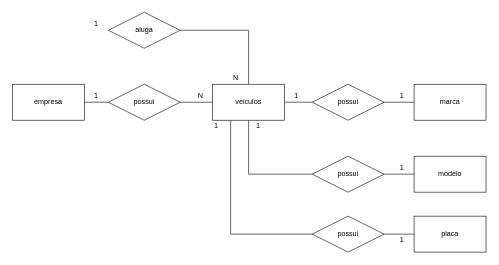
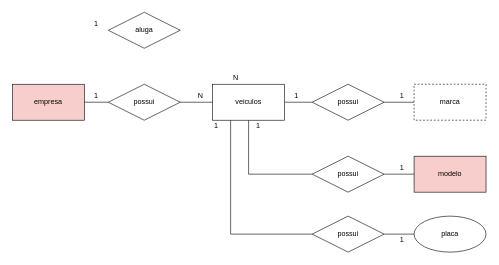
  <mxCell id="0" />
  <mxCell id="1" parent="0" />
  <mxCell id="2" style="edgeStyle=orthogonalEdgeStyle;rounded=0;orthogonalLoop=1;jettySize=auto;html=1;exitX=1;exitY=0.5;exitDx=0;exitDy=0;entryX=0;entryY=0.5;entryDx=0;entryDy=0;endArrow=none;endFill=0;" edge="1" parent="1" source="3" target="10"><mxGeometry relative="1" as="geometry" /></mxCell>
- <mxCell id="3" value="empresa" style="rounded=0;whiteSpace=wrap;html=1;" vertex="1" parent="1"><mxGeometry x="20" y="140" width="120" height="60" as="geometry" /></mxCell>
+ <mxCell id="3" value="empresa" style="rounded=0;whiteSpace=wrap;html=1;fillColor=#f8cecc;" vertex="1" parent="1"><mxGeometry x="20" y="140" width="120" height="60" as="geometry" /></mxCell>
  <mxCell id="4" style="edgeStyle=orthogonalEdgeStyle;rounded=0;orthogonalLoop=1;jettySize=auto;html=1;exitX=0;exitY=0.5;exitDx=0;exitDy=0;entryX=1;entryY=0.5;entryDx=0;entryDy=0;endArrow=none;endFill=0;" edge="1" parent="1" source="9" target="10"><mxGeometry relative="1" as="geometry" /></mxCell>
  <mxCell id="5" style="edgeStyle=orthogonalEdgeStyle;rounded=0;orthogonalLoop=1;jettySize=auto;html=1;exitX=1;exitY=0.5;exitDx=0;exitDy=0;entryX=0;entryY=0.5;entryDx=0;entryDy=0;endArrow=none;endFill=0;" edge="1" parent="1" source="9" target="13"><mxGeometry relative="1" as="geometry" /></mxCell>
  <mxCell id="6" style="edgeStyle=orthogonalEdgeStyle;rounded=0;orthogonalLoop=1;jettySize=auto;html=1;exitX=0.5;exitY=1;exitDx=0;exitDy=0;entryX=0;entryY=0.5;entryDx=0;entryDy=0;endArrow=none;endFill=0;" edge="1" parent="1" source="9" target="16"><mxGeometry relative="1" as="geometry" /></mxCell>
  <mxCell id="7" style="edgeStyle=orthogonalEdgeStyle;rounded=0;orthogonalLoop=1;jettySize=auto;html=1;exitX=0.25;exitY=1;exitDx=0;exitDy=0;entryX=0;entryY=0.5;entryDx=0;entryDy=0;endArrow=none;endFill=0;" edge="1" parent="1" source="9" target="19"><mxGeometry relative="1" as="geometry" /></mxCell>
- <mxCell id="8" style="edgeStyle=orthogonalEdgeStyle;rounded=0;orthogonalLoop=1;jettySize=auto;html=1;exitX=0.5;exitY=0;exitDx=0;exitDy=0;entryX=1;entryY=0.5;entryDx=0;entryDy=0;endArrow=none;endFill=0;" edge="1" parent="1" source="9" target="28"><mxGeometry relative="1" as="geometry" /></mxCell>
  <mxCell id="9" value="veiculos" style="rounded=0;whiteSpace=wrap;html=1;" vertex="1" parent="1"><mxGeometry x="354" y="140" width="120" height="60" as="geometry" /></mxCell>
  <mxCell id="10" value="possui" style="shape=rhombus;perimeter=rhombusPerimeter;whiteSpace=wrap;html=1;align=center;" vertex="1" parent="1"><mxGeometry x="180" y="140" width="120" height="60" as="geometry" /></mxCell>
  <mxCell id="11" value="1" style="text;html=1;strokeColor=none;fillColor=none;align=center;verticalAlign=middle;whiteSpace=wrap;rounded=0;" vertex="1" parent="1"><mxGeometry x="140" y="150" width="40" height="20" as="geometry" /></mxCell>
  <mxCell id="12" value="N" style="text;html=1;strokeColor=none;fillColor=none;align=center;verticalAlign=middle;whiteSpace=wrap;rounded=0;" vertex="1" parent="1"><mxGeometry x="314" y="150" width="40" height="20" as="geometry" /></mxCell>
  <mxCell id="13" value="possui" style="shape=rhombus;perimeter=rhombusPerimeter;whiteSpace=wrap;html=1;align=center;" vertex="1" parent="1"><mxGeometry x="520" y="140" width="120" height="60" as="geometry" /></mxCell>
  <mxCell id="14" style="edgeStyle=orthogonalEdgeStyle;rounded=0;orthogonalLoop=1;jettySize=auto;html=1;exitX=0;exitY=0.5;exitDx=0;exitDy=0;entryX=1;entryY=0.5;entryDx=0;entryDy=0;endArrow=none;endFill=0;" edge="1" parent="1" source="15" target="13"><mxGeometry relative="1" as="geometry" /></mxCell>
- <mxCell id="15" value="marca" style="rounded=0;whiteSpace=wrap;html=1;" vertex="1" parent="1"><mxGeometry x="690" y="140" width="120" height="60" as="geometry" /></mxCell>
+ <mxCell id="15" value="marca" style="rounded=0;whiteSpace=wrap;html=1;dashed=1;" vertex="1" parent="1"><mxGeometry x="690" y="140" width="120" height="60" as="geometry" /></mxCell>
  <mxCell id="16" value="possui" style="shape=rhombus;perimeter=rhombusPerimeter;whiteSpace=wrap;html=1;align=center;" vertex="1" parent="1"><mxGeometry x="520" y="260" width="120" height="60" as="geometry" /></mxCell>
  <mxCell id="17" style="edgeStyle=orthogonalEdgeStyle;rounded=0;orthogonalLoop=1;jettySize=auto;html=1;exitX=0;exitY=0.5;exitDx=0;exitDy=0;entryX=1;entryY=0.5;entryDx=0;entryDy=0;endArrow=none;endFill=0;" edge="1" parent="1" source="18" target="16"><mxGeometry relative="1" as="geometry" /></mxCell>
- <mxCell id="18" value="modelo" style="rounded=0;whiteSpace=wrap;html=1;" vertex="1" parent="1"><mxGeometry x="690" y="260" width="120" height="60" as="geometry" /></mxCell>
+ <mxCell id="18" value="modelo" style="rounded=0;whiteSpace=wrap;html=1;fillColor=#f8cecc;" vertex="1" parent="1"><mxGeometry x="690" y="260" width="120" height="60" as="geometry" /></mxCell>
  <mxCell id="19" value="possui" style="shape=rhombus;perimeter=rhombusPerimeter;whiteSpace=wrap;html=1;align=center;" vertex="1" parent="1"><mxGeometry x="520" y="360" width="120" height="60" as="geometry" /></mxCell>
  <mxCell id="20" style="edgeStyle=orthogonalEdgeStyle;rounded=0;orthogonalLoop=1;jettySize=auto;html=1;exitX=0;exitY=0.5;exitDx=0;exitDy=0;entryX=1;entryY=0.5;entryDx=0;entryDy=0;endArrow=none;endFill=0;" edge="1" parent="1" source="21" target="19"><mxGeometry relative="1" as="geometry" /></mxCell>
- <mxCell id="21" value="placa" style="rounded=0;whiteSpace=wrap;html=1;" vertex="1" parent="1"><mxGeometry x="690" y="360" width="120" height="60" as="geometry" /></mxCell>
+ <mxCell id="21" value="placa" style="ellipse;whiteSpace=wrap;html=1;" vertex="1" parent="1"><mxGeometry x="690" y="360" width="120" height="60" as="geometry" /></mxCell>
  <mxCell id="22" value="1" style="text;html=1;strokeColor=none;fillColor=none;align=center;verticalAlign=middle;whiteSpace=wrap;rounded=0;" vertex="1" parent="1"><mxGeometry x="474" y="150" width="40" height="20" as="geometry" /></mxCell>
  <mxCell id="23" value="1" style="text;html=1;strokeColor=none;fillColor=none;align=center;verticalAlign=middle;whiteSpace=wrap;rounded=0;" vertex="1" parent="1"><mxGeometry x="650" y="150" width="40" height="20" as="geometry" /></mxCell>
  <mxCell id="24" value="1" style="text;html=1;strokeColor=none;fillColor=none;align=center;verticalAlign=middle;whiteSpace=wrap;rounded=0;" vertex="1" parent="1"><mxGeometry x="410" y="200" width="40" height="20" as="geometry" /></mxCell>
  <mxCell id="25" value="1" style="text;html=1;strokeColor=none;fillColor=none;align=center;verticalAlign=middle;whiteSpace=wrap;rounded=0;" vertex="1" parent="1"><mxGeometry x="650" y="270" width="40" height="20" as="geometry" /></mxCell>
  <mxCell id="26" value="1" style="text;html=1;strokeColor=none;fillColor=none;align=center;verticalAlign=middle;whiteSpace=wrap;rounded=0;" vertex="1" parent="1"><mxGeometry x="340" y="200" width="40" height="20" as="geometry" /></mxCell>
  <mxCell id="27" value="1" style="text;html=1;strokeColor=none;fillColor=none;align=center;verticalAlign=middle;whiteSpace=wrap;rounded=0;" vertex="1" parent="1"><mxGeometry x="650" y="390" width="40" height="20" as="geometry" /></mxCell>
  <mxCell id="28" value="aluga" style="shape=rhombus;perimeter=rhombusPerimeter;whiteSpace=wrap;html=1;align=center;" vertex="1" parent="1"><mxGeometry x="180" y="20" width="120" height="60" as="geometry" /></mxCell>
  <mxCell id="29" value="1" style="text;html=1;strokeColor=none;fillColor=none;align=center;verticalAlign=middle;whiteSpace=wrap;rounded=0;" vertex="1" parent="1"><mxGeometry x="140" y="30" width="40" height="20" as="geometry" /></mxCell>
  <mxCell id="30" value="N" style="text;html=1;strokeColor=none;fillColor=none;align=center;verticalAlign=middle;whiteSpace=wrap;rounded=0;" vertex="1" parent="1"><mxGeometry x="373" y="120" width="40" height="20" as="geometry" /></mxCell>
